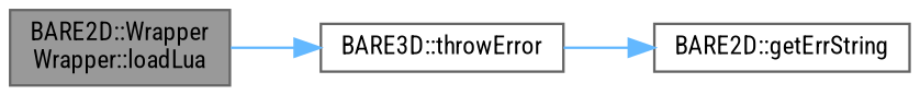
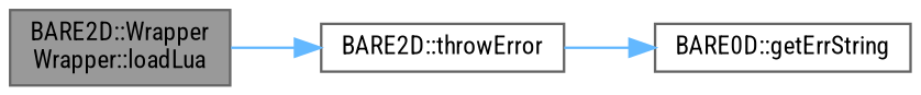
  digraph {
    fontname="Roboto Condensed"
    rankdir=LR
    node [color=grey40 fillcolor=white fontname="Roboto Condensed" fontsize=10 shape=box style=filled]
    edge [color=steelblue1 fontname="Roboto Condensed" fontsize=10 labelfontname=Helvetica labelfontsize=10 style=solid]
    n1 [color=gray40 fillcolor=grey60 fontcolor=black height=0.2 label="BARE2D::Wrapper\lWrapper::loadLua" width=0.4]
-   n2 [height=0.2 label="BARE3D::throwError" width=0.4]
-   n3 [height=0.2 label="BARE2D::getErrString" width=0.4]
+   n2 [height=0.2 label="BARE2D::throwError" width=0.4]
+   n3 [height=0.2 label="BARE0D::getErrString" width=0.4]
    n1 -> n2
    n2 -> n3
  }
